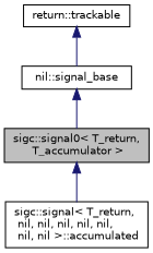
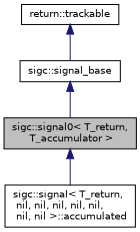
  digraph {
    fontname="DejaVu Sans"
    node [color=black fillcolor=white fontname="DejaVu Sans" fontsize=10 shape=record style=filled]
    edge [color=midnightblue dir=back fontname="DejaVu Sans" fontsize=10 labelfontname=Sans labelfontsize=10 style=solid]
    n1 [fillcolor=grey75 fontcolor=black height=0.2 label="sigc::signal0\< T_return,\l T_accumulator \>" width=0.4]
    n2 [height=0.2 label="sigc::signal\< T_return,\l nil, nil, nil, nil, nil,\l nil, nil \>::accumulated" width=0.4]
-   n3 [height=0.2 label="nil::signal_base" width=0.4]
+   n3 [height=0.2 label="sigc::signal_base" width=0.4]
    n4 [height=0.2 label="return::trackable" width=0.4]
    n1 -> n2
    n3 -> n1
    n4 -> n3
  }
